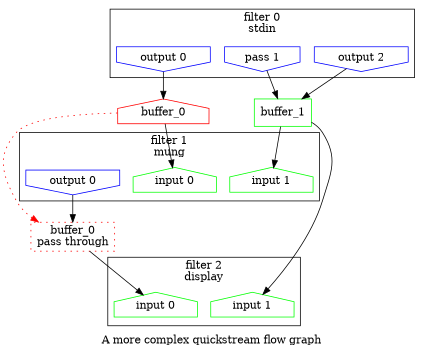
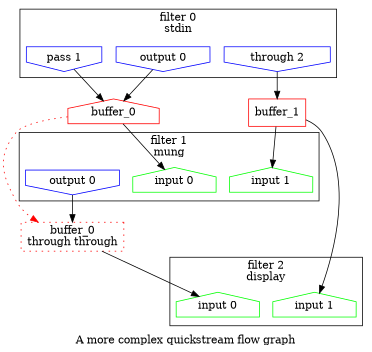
  digraph {
    label="A more complex quickstream flow graph"
    node [color=green shape=house]
    n1 [label="input 0"]
    n2 [label="input 1"]
    n3 [color=blue label="output 0" shape=invhouse]
    n4 [color=blue label="output 0" shape=invhouse]
    n5 [color=blue label="pass 1" shape=invhouse]
-   n6 [color=blue label="output 2" shape=invhouse]
+   n6 [color=blue label="through 2" shape=invhouse]
    n7 [label="input 0"]
    n8 [label="input 1"]
-   n9 [color=red label="buffer_0\npass through" shape=rect style=dotted]
+   n9 [color=red label="buffer_0\nthrough through" shape=rect style=dotted]
    buffer_0 [color=red]
-   buffer_1 [shape=rect]
+   buffer_1 [color=red shape=rect]
    subgraph cluster_1 {
      label="filter 1\nmung"
      subgraph sub_2 {
        label="filter 1\nmung"
        rank=same
        n1
        n2
      }
      subgraph sub_3 {
        label="filter 1\nmung"
        rank=same
        n3
      }
    }
    subgraph cluster_4 {
      label="filter 0\nstdin"
      n4
      n5
      n6
    }
    subgraph cluster_5 {
      label="filter 2\ndisplay"
      n7
      n8
    }
    n3 -> n9
    n4 -> buffer_0
-   n5 -> buffer_1
+   n5 -> buffer_0
    n6 -> buffer_1
    n9 -> n7
    buffer_0 -> n1
    buffer_0 -> n9 [color=red style=dotted]
    buffer_1 -> n2
    buffer_1 -> n8
  }
